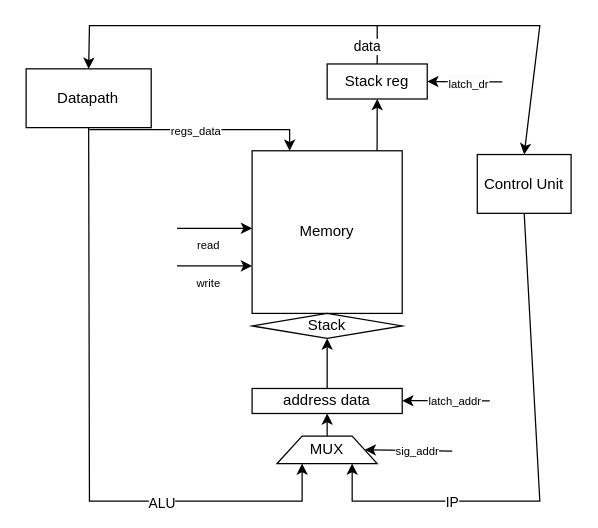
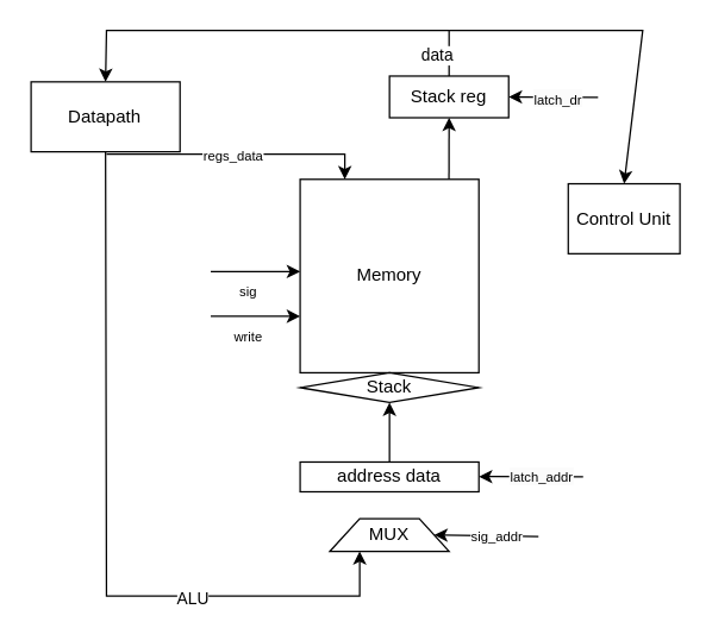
  <mxCell id="0" />
  <mxCell id="1" parent="0" />
  <mxCell id="2" value="Memory" style="rounded=0;whiteSpace=wrap;html=1;" vertex="1" parent="1"><mxGeometry x="201" y="120" width="120" height="130" as="geometry" /></mxCell>
  <mxCell id="3" value="" style="endArrow=classic;html=1;rounded=0;" edge="1" parent="1"><mxGeometry width="50" height="50" relative="1" as="geometry"><mxPoint x="141" y="212" as="sourcePoint" /><mxPoint x="201" y="212" as="targetPoint" /></mxGeometry></mxCell>
  <mxCell id="4" value="&lt;font style=&quot;font-size: 9px;&quot;&gt;write&lt;/font&gt;" style="text;html=1;align=center;verticalAlign=middle;resizable=0;points=[];autosize=1;strokeColor=none;fillColor=none;" vertex="1" parent="1"><mxGeometry x="146" y="210" width="40" height="30" as="geometry" /></mxCell>
  <mxCell id="5" value="" style="endArrow=classic;html=1;rounded=0;" edge="1" parent="1"><mxGeometry width="50" height="50" relative="1" as="geometry"><mxPoint x="141" y="182" as="sourcePoint" /><mxPoint x="201" y="182" as="targetPoint" /></mxGeometry></mxCell>
- <mxCell id="6" value="&lt;font style=&quot;font-size: 9px;&quot;&gt;read&lt;/font&gt;" style="text;html=1;align=center;verticalAlign=middle;resizable=0;points=[];autosize=1;strokeColor=none;fillColor=none;" vertex="1" parent="1"><mxGeometry x="146" y="180" width="40" height="30" as="geometry" /></mxCell>
+ <mxCell id="6" value="&lt;font style=&quot;font-size: 9px;&quot;&gt;sig&lt;/font&gt;" style="text;html=1;align=center;verticalAlign=middle;resizable=0;points=[];autosize=1;strokeColor=none;fillColor=none;" vertex="1" parent="1"><mxGeometry x="146" y="180" width="40" height="30" as="geometry" /></mxCell>
  <mxCell id="7" value="MUX" style="shape=trapezoid;perimeter=trapezoidPerimeter;whiteSpace=wrap;html=1;fixedSize=1;" vertex="1" parent="1"><mxGeometry x="221" y="348" width="80" height="22" as="geometry" /></mxCell>
  <mxCell id="8" value="" style="endArrow=classic;html=1;rounded=0;exitX=0.5;exitY=0;exitDx=0;exitDy=0;entryX=0.5;entryY=1;entryDx=0;entryDy=0;" edge="1" parent="1" source="10" target="11"><mxGeometry width="50" height="50" relative="1" as="geometry"><mxPoint x="186" y="380" as="sourcePoint" /><mxPoint x="261" y="210" as="targetPoint" /></mxGeometry></mxCell>
- <mxCell id="9" value="" style="endArrow=classic;html=1;rounded=0;exitX=0.5;exitY=0;exitDx=0;exitDy=0;entryX=0.5;entryY=1;entryDx=0;entryDy=0;" edge="1" parent="1" source="7" target="10"><mxGeometry width="50" height="50" relative="1" as="geometry"><mxPoint x="261" y="326" as="sourcePoint" /><mxPoint x="261" y="290" as="targetPoint" /></mxGeometry></mxCell>
  <mxCell id="10" value="address data" style="rounded=0;whiteSpace=wrap;html=1;" vertex="1" parent="1"><mxGeometry x="201" y="310" width="120" height="20" as="geometry" /></mxCell>
  <mxCell id="11" value="Stack" style="rhombus;whiteSpace=wrap;html=1;" vertex="1" parent="1"><mxGeometry x="201" y="250" width="120" height="20" as="geometry" /></mxCell>
  <mxCell id="12" value="" style="endArrow=classic;html=1;rounded=0;exitX=0.666;exitY=0.003;exitDx=0;exitDy=0;entryX=0.5;entryY=1;entryDx=0;entryDy=0;exitPerimeter=0;" edge="1" parent="1" target="13"><mxGeometry width="50" height="50" relative="1" as="geometry"><mxPoint x="300.92" y="120" as="sourcePoint" /><mxPoint x="212.68" y="-40.282" as="targetPoint" /><Array as="points" /></mxGeometry></mxCell>
  <mxCell id="13" value="Stack reg" style="rounded=0;whiteSpace=wrap;html=1;" vertex="1" parent="1"><mxGeometry x="261" y="50.61" width="80" height="28" as="geometry" /></mxCell>
  <mxCell id="14" value="" style="endArrow=classic;html=1;rounded=0;entryX=1;entryY=0.5;entryDx=0;entryDy=0;" edge="1" parent="1" target="13"><mxGeometry width="50" height="50" relative="1" as="geometry"><mxPoint x="401" y="65" as="sourcePoint" /><mxPoint x="341" y="67.11" as="targetPoint" /></mxGeometry></mxCell>
  <mxCell id="15" value="&lt;span style=&quot;text-wrap: wrap; background-color: rgb(251, 251, 251);&quot;&gt;&lt;font style=&quot;font-size: 9px;&quot;&gt;latch_dr&lt;/font&gt;&lt;/span&gt;" style="edgeLabel;html=1;align=center;verticalAlign=middle;resizable=0;points=[];" vertex="1" connectable="0" parent="14"><mxGeometry x="-0.113" y="1" relative="1" as="geometry"><mxPoint as="offset" /></mxGeometry></mxCell>
  <mxCell id="16" value="" style="endArrow=classic;html=1;rounded=0;" edge="1" parent="1"><mxGeometry width="50" height="50" relative="1" as="geometry"><mxPoint x="391" y="320" as="sourcePoint" /><mxPoint x="321" y="319.76" as="targetPoint" /></mxGeometry></mxCell>
  <mxCell id="17" value="&lt;span style=&quot;text-wrap: wrap; background-color: rgb(251, 251, 251);&quot;&gt;&lt;font style=&quot;font-size: 9px;&quot;&gt;latch_addr&lt;/font&gt;&lt;/span&gt;" style="edgeLabel;html=1;align=center;verticalAlign=middle;resizable=0;points=[];" vertex="1" connectable="0" parent="16"><mxGeometry x="0.183" relative="1" as="geometry"><mxPoint x="12" as="offset" /></mxGeometry></mxCell>
  <mxCell id="18" value="" style="endArrow=classic;html=1;rounded=0;entryX=1;entryY=0.5;entryDx=0;entryDy=0;" edge="1" parent="1" target="7"><mxGeometry width="50" height="50" relative="1" as="geometry"><mxPoint x="361" y="360" as="sourcePoint" /><mxPoint x="296" y="358.88" as="targetPoint" /></mxGeometry></mxCell>
  <mxCell id="19" value="&lt;font style=&quot;font-size: 9px;&quot;&gt;sig_addr&lt;/font&gt;" style="edgeLabel;html=1;align=center;verticalAlign=middle;resizable=0;points=[];" vertex="1" connectable="0" parent="18"><mxGeometry x="0.183" relative="1" as="geometry"><mxPoint x="12" as="offset" /></mxGeometry></mxCell>
  <mxCell id="20" value="" style="endArrow=classic;html=1;rounded=0;entryX=0.25;entryY=0;entryDx=0;entryDy=0;" edge="1" parent="1" target="2"><mxGeometry width="50" height="50" relative="1" as="geometry"><mxPoint x="71" y="103" as="sourcePoint" /><mxPoint x="116" y="51" as="targetPoint" /><Array as="points"><mxPoint x="231" y="103" /></Array></mxGeometry></mxCell>
  <mxCell id="21" value="&lt;font style=&quot;font-size: 9px;&quot;&gt;regs_data&lt;/font&gt;" style="edgeLabel;html=1;align=center;verticalAlign=middle;resizable=0;points=[];" vertex="1" connectable="0" parent="20"><mxGeometry x="-0.466" y="-2" relative="1" as="geometry"><mxPoint x="37" y="-2" as="offset" /></mxGeometry></mxCell>
  <mxCell id="22" value="" style="endArrow=classic;html=1;rounded=0;exitX=0.5;exitY=0;exitDx=0;exitDy=0;entryX=0.5;entryY=0;entryDx=0;entryDy=0;" edge="1" parent="1" source="13" target="24"><mxGeometry width="50" height="50" relative="1" as="geometry"><mxPoint x="351" y="-10" as="sourcePoint" /><mxPoint x="301" y="-20" as="targetPoint" /><Array as="points"><mxPoint x="301" y="20" /><mxPoint x="71" y="20" /></Array></mxGeometry></mxCell>
  <mxCell id="23" value="data" style="edgeLabel;html=1;align=center;verticalAlign=middle;resizable=0;points=[];" vertex="1" connectable="0" parent="22"><mxGeometry x="0.014" relative="1" as="geometry"><mxPoint x="111" y="16" as="offset" /></mxGeometry></mxCell>
  <mxCell id="24" value="Datapath" style="rounded=0;whiteSpace=wrap;html=1;" vertex="1" parent="1"><mxGeometry x="20.37" y="54.5" width="100" height="47" as="geometry" /></mxCell>
  <mxCell id="25" value="Control Unit" style="rounded=0;whiteSpace=wrap;html=1;" vertex="1" parent="1"><mxGeometry x="381" y="123" width="75" height="47" as="geometry" /></mxCell>
  <mxCell id="26" value="" style="endArrow=classic;html=1;rounded=0;entryX=0.5;entryY=0;entryDx=0;entryDy=0;" edge="1" parent="1" target="25"><mxGeometry width="50" height="50" relative="1" as="geometry"><mxPoint x="301" y="20" as="sourcePoint" /><mxPoint x="341" y="60" as="targetPoint" /><Array as="points"><mxPoint x="431" y="20" /></Array></mxGeometry></mxCell>
  <mxCell id="27" value="" style="endArrow=classic;html=1;rounded=0;exitX=0.5;exitY=1;exitDx=0;exitDy=0;entryX=0.25;entryY=1;entryDx=0;entryDy=0;" edge="1" parent="1" source="24" target="7"><mxGeometry width="50" height="50" relative="1" as="geometry"><mxPoint x="171" y="320" as="sourcePoint" /><mxPoint x="221" y="270" as="targetPoint" /><Array as="points"><mxPoint x="71" y="400" /><mxPoint x="241" y="400" /></Array></mxGeometry></mxCell>
  <mxCell id="28" value="ALU" style="edgeLabel;html=1;align=center;verticalAlign=middle;resizable=0;points=[];" vertex="1" connectable="0" parent="27"><mxGeometry x="0.43" y="-1" relative="1" as="geometry"><mxPoint as="offset" /></mxGeometry></mxCell>
- <mxCell id="29" value="" style="endArrow=classic;html=1;rounded=0;exitX=0.5;exitY=1;exitDx=0;exitDy=0;entryX=0.75;entryY=1;entryDx=0;entryDy=0;" edge="1" parent="1" source="25" target="7"><mxGeometry width="50" height="50" relative="1" as="geometry"><mxPoint x="281" y="300" as="sourcePoint" /><mxPoint x="331" y="250" as="targetPoint" /><Array as="points"><mxPoint x="431" y="400" /><mxPoint x="281" y="400" /></Array></mxGeometry></mxCell>
- <mxCell id="30" value="IP" style="edgeLabel;html=1;align=center;verticalAlign=middle;resizable=0;points=[];" vertex="1" connectable="0" parent="29"><mxGeometry x="0.465" relative="1" as="geometry"><mxPoint as="offset" /></mxGeometry></mxCell>
